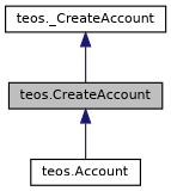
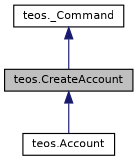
  digraph {
    node [color=black fillcolor=white fontname=Helvetica fontsize=10 shape=record style=filled]
    edge [color=midnightblue dir=back fontname=Helvetica fontsize=10 labelfontname=Helvetica labelfontsize=10 style=solid]
    n1 [fillcolor=grey75 fontcolor=black height=0.2 label="teos.CreateAccount" width=0.4]
    n2 [height=0.2 label="teos.Account" width=0.4]
-   n3 [height=0.2 label="teos._CreateAccount" width=0.4]
+   n3 [height=0.2 label="teos._Command" width=0.4]
    n1 -> n2
    n3 -> n1
  }
